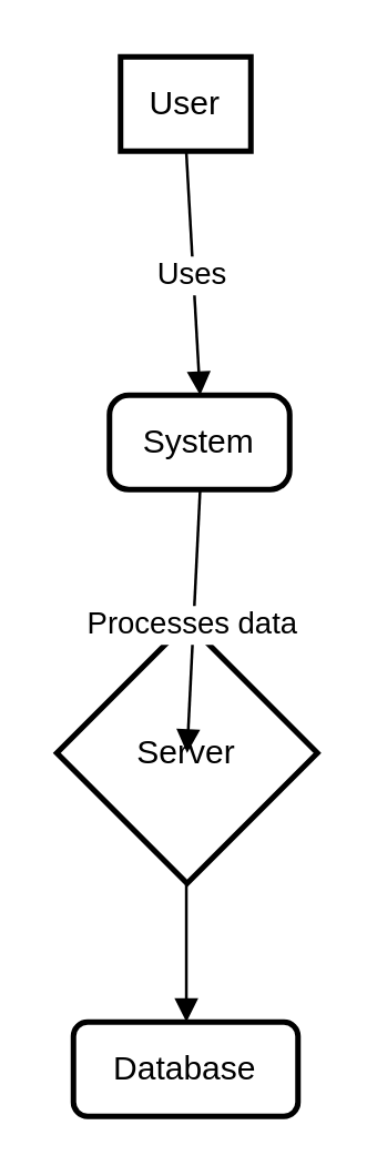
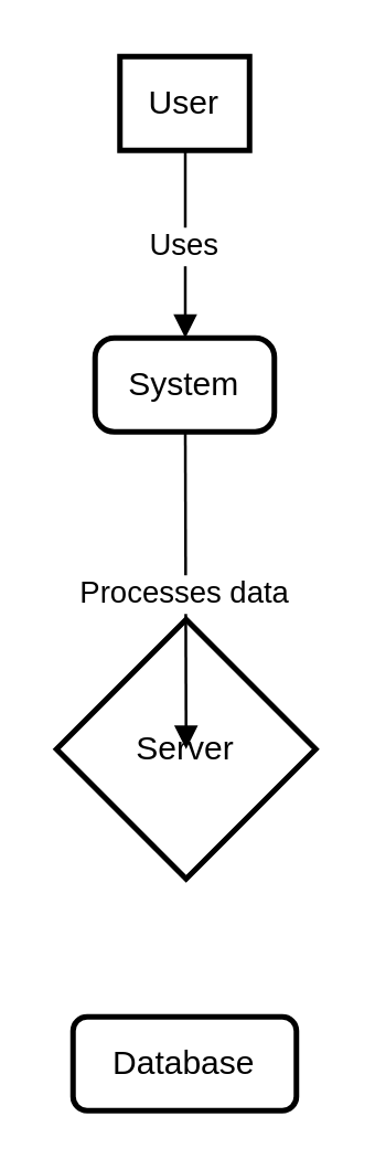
  <mxCell id="0" />
  <mxCell id="1" parent="0" />
  <mxCell id="2" value="User" style="whiteSpace=wrap;strokeWidth=2;" vertex="1" parent="1"><mxGeometry x="43" width="47" height="34" as="geometry" y="20" /></mxCell>
- <mxCell id="3" value="System" style="rounded=1;absoluteArcSize=1;arcSize=14;whiteSpace=wrap;strokeWidth=2;" vertex="1" parent="1"><mxGeometry x="39" y="142" width="65" height="34" as="geometry" /></mxCell>
+ <mxCell id="3" value="System" style="rounded=1;absoluteArcSize=1;arcSize=14;whiteSpace=wrap;strokeWidth=2;" vertex="1" parent="1"><mxGeometry x="34" y="122" width="65" height="34" as="geometry" /></mxCell>
  <mxCell id="4" value="Server" style="rhombus;strokeWidth=2;whiteSpace=wrap;" vertex="1" parent="1"><mxGeometry x="20" y="224" width="94" height="94" as="geometry" /></mxCell>
  <mxCell id="5" value="Database" style="whiteSpace=wrap;strokeWidth=2;rounded=1;" vertex="1" parent="1"><mxGeometry x="26" y="368" width="81" height="34" as="geometry" /></mxCell>
  <mxCell id="6" value="Uses" style="curved=1;startArrow=none;endArrow=block;exitX=0.504;exitY=0.988;entryX=0.503;entryY=0.006;" edge="1" parent="1" source="2" target="3"><mxGeometry relative="1" as="geometry"><Array as="points" /></mxGeometry></mxCell>
  <mxCell id="7" value="Processes data" style="curved=1;startArrow=none;endArrow=block;exitX=0.503;exitY=0.994;entryX=0.497;entryY=0.004;" edge="1" parent="1" source="3" target="4"><mxGeometry relative="1" as="geometry"><Array as="points" /></mxGeometry></mxCell>
- <mxCell id="8" value="" style="curved=1;startArrow=none;endArrow=block;exitX=0.497;exitY=1.004;entryX=0.503;entryY=0.011;" edge="1" parent="1" source="4" target="5"><mxGeometry relative="1" as="geometry"><Array as="points" /></mxGeometry></mxCell>
